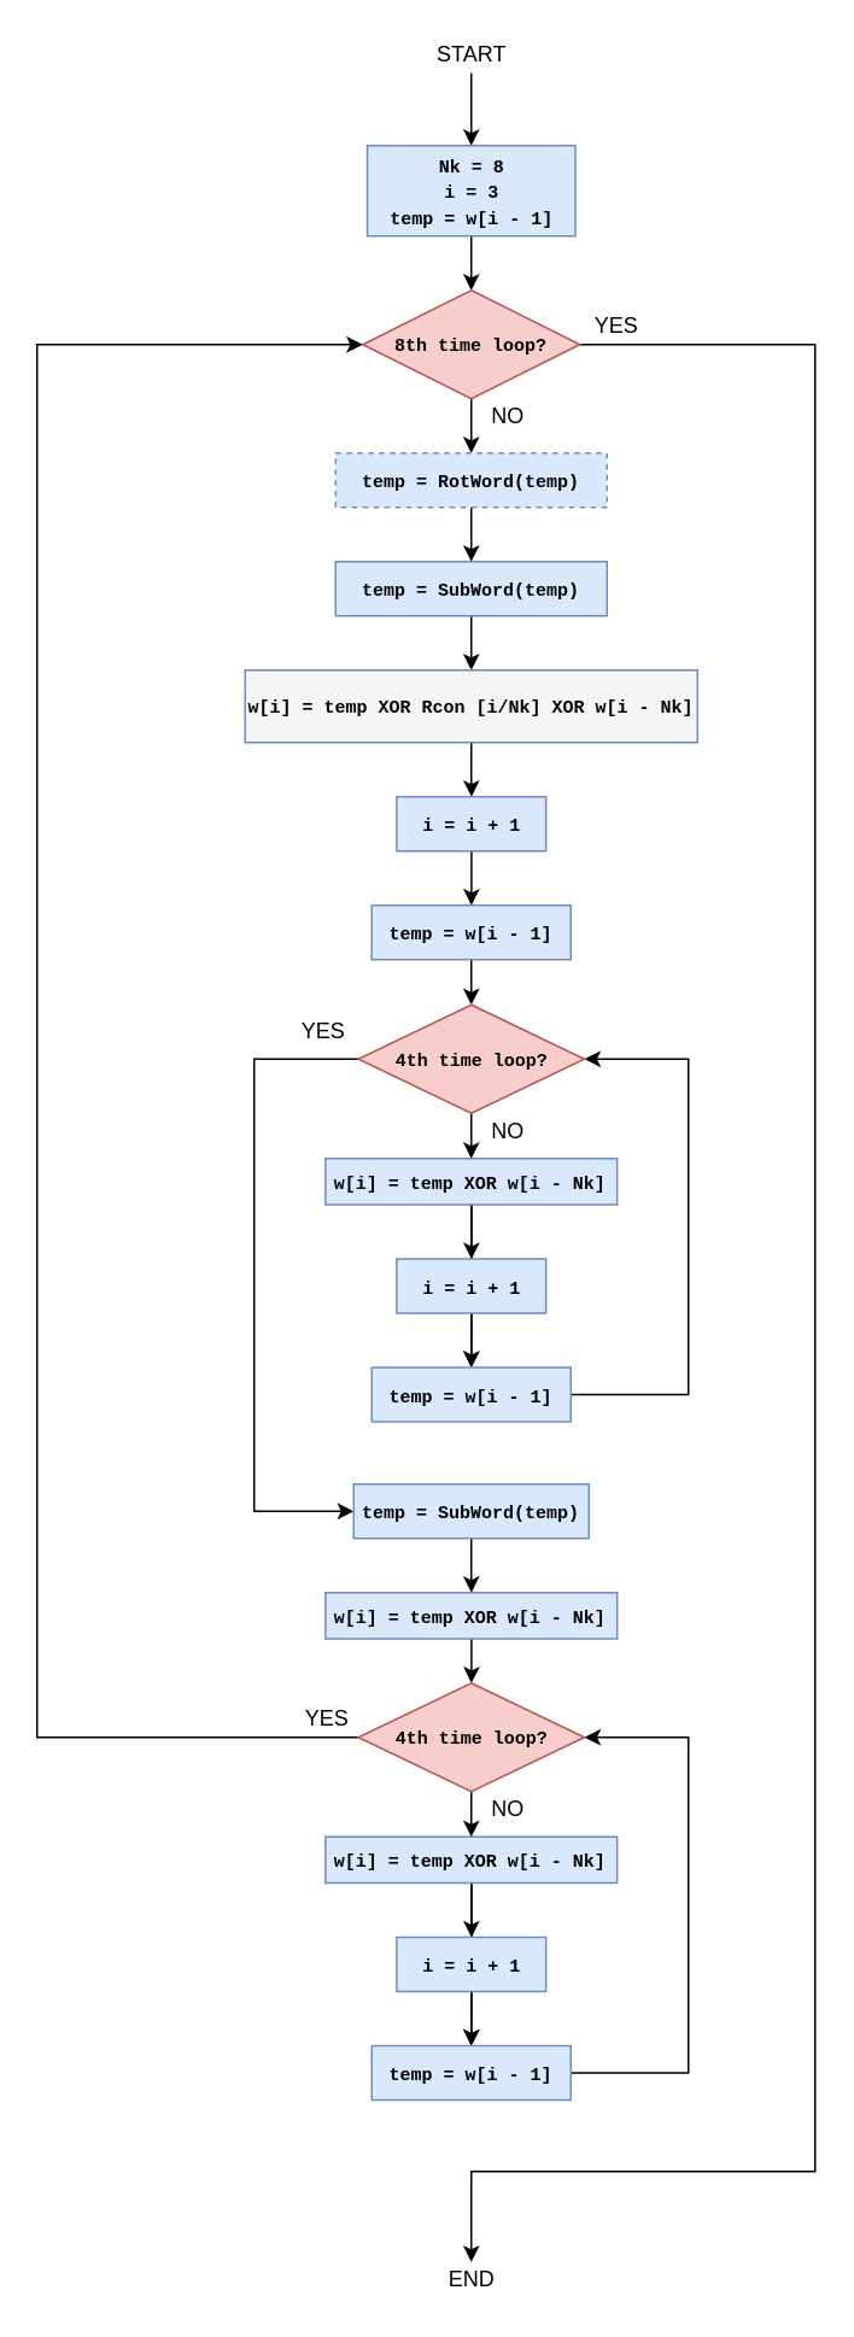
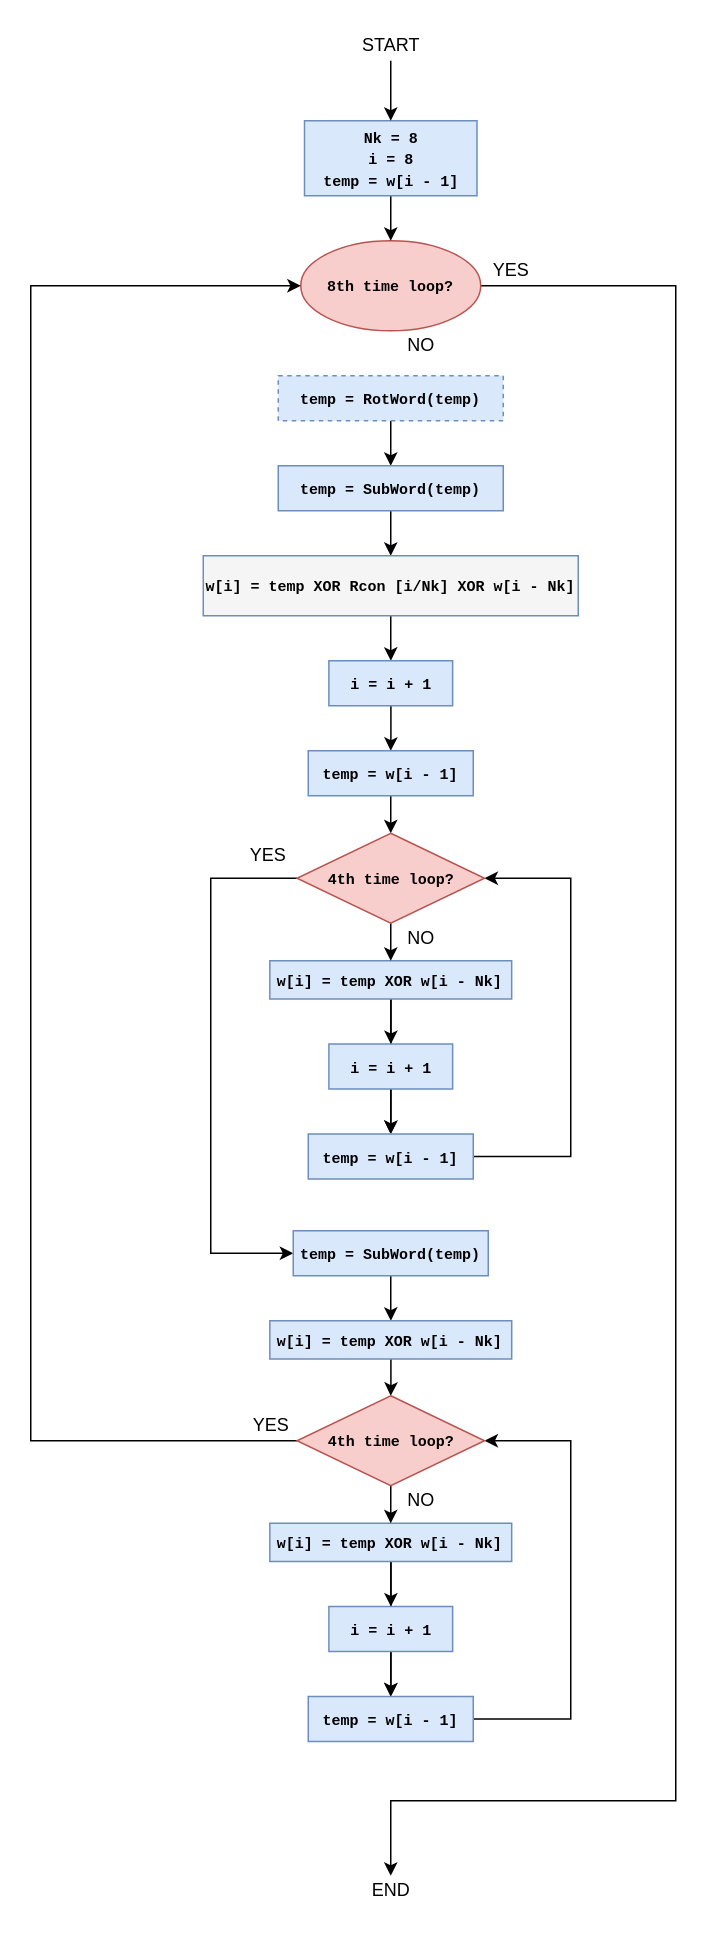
  <mxCell id="0" />
  <mxCell id="1" parent="0" />
- <mxCell id="2" value="" style="edgeStyle=orthogonalEdgeStyle;rounded=0;orthogonalLoop=1;jettySize=auto;html=1;" edge="1" parent="1" source="4" target="8"><mxGeometry relative="1" as="geometry" /></mxCell>
  <mxCell id="3" style="edgeStyle=orthogonalEdgeStyle;rounded=0;orthogonalLoop=1;jettySize=auto;html=1;exitX=1;exitY=0.5;exitDx=0;exitDy=0;" edge="1" parent="1" source="4"><mxGeometry relative="1" as="geometry"><mxPoint x="260" y="1250" as="targetPoint" /><Array as="points"><mxPoint x="450" y="190" /><mxPoint x="450" y="1200" /><mxPoint x="260" y="1200" /></Array></mxGeometry></mxCell>
- <mxCell id="4" value="&lt;font face=&quot;Courier New&quot; style=&quot;font-size: 10px&quot;&gt;&lt;b&gt;8th time loop?&lt;/b&gt;&lt;/font&gt;" style="rhombus;whiteSpace=wrap;html=1;fillColor=#f8cecc;strokeColor=#b85450;" vertex="1" parent="1"><mxGeometry x="200" y="160" width="120" height="60" as="geometry" /></mxCell>
+ <mxCell id="4" value="&lt;font face=&quot;Courier New&quot; style=&quot;font-size: 10px&quot;&gt;&lt;b&gt;8th time loop?&lt;/b&gt;&lt;/font&gt;" style="ellipse;whiteSpace=wrap;html=1;fillColor=#f8cecc;strokeColor=#b85450;" vertex="1" parent="1"><mxGeometry x="200" y="160" width="120" height="60" as="geometry" /></mxCell>
  <mxCell id="5" value="" style="edgeStyle=orthogonalEdgeStyle;rounded=0;orthogonalLoop=1;jettySize=auto;html=1;" edge="1" parent="1" source="6" target="4"><mxGeometry relative="1" as="geometry" /></mxCell>
- <mxCell id="6" value="&lt;font style=&quot;font-size: 10px ; line-height: 100%&quot; face=&quot;Courier New&quot;&gt;&lt;b&gt;Nk = 8&lt;br&gt;i = 3&lt;br&gt;temp = w[i - 1]&lt;/b&gt;&lt;/font&gt;" style="rounded=0;whiteSpace=wrap;html=1;fillColor=#dae8fc;strokeColor=#6c8ebf;" vertex="1" parent="1"><mxGeometry x="202.5" y="80" width="115" height="50" as="geometry" /></mxCell>
+ <mxCell id="6" value="&lt;font style=&quot;font-size: 10px ; line-height: 100%&quot; face=&quot;Courier New&quot;&gt;&lt;b&gt;Nk = 8&lt;br&gt;i = 8&lt;br&gt;temp = w[i - 1]&lt;/b&gt;&lt;/font&gt;" style="rounded=0;whiteSpace=wrap;html=1;fillColor=#dae8fc;strokeColor=#6c8ebf;" vertex="1" parent="1"><mxGeometry x="202.5" y="80" width="115" height="50" as="geometry" /></mxCell>
  <mxCell id="7" value="" style="edgeStyle=orthogonalEdgeStyle;rounded=0;orthogonalLoop=1;jettySize=auto;html=1;" edge="1" parent="1" source="8" target="10"><mxGeometry relative="1" as="geometry" /></mxCell>
  <mxCell id="8" value="&lt;font face=&quot;Courier New&quot; style=&quot;font-size: 10px&quot;&gt;&lt;b&gt;temp = RotWord(temp)&lt;/b&gt;&lt;/font&gt;" style="whiteSpace=wrap;html=1;fillColor=#dae8fc;strokeColor=#6c8ebf;dashed=1;" vertex="1" parent="1"><mxGeometry x="185.01" y="250" width="150" height="30" as="geometry" /></mxCell>
  <mxCell id="9" value="" style="edgeStyle=orthogonalEdgeStyle;rounded=0;orthogonalLoop=1;jettySize=auto;html=1;" edge="1" parent="1" source="10" target="12"><mxGeometry relative="1" as="geometry" /></mxCell>
  <mxCell id="10" value="&lt;font style=&quot;font-size: 10px&quot; face=&quot;Courier New&quot;&gt;&lt;b&gt;temp = SubWord(temp)&lt;/b&gt;&lt;/font&gt;" style="whiteSpace=wrap;html=1;fillColor=#dae8fc;strokeColor=#6c8ebf;" vertex="1" parent="1"><mxGeometry x="185" y="310" width="150" height="30" as="geometry" /></mxCell>
  <mxCell id="11" value="" style="edgeStyle=orthogonalEdgeStyle;rounded=0;orthogonalLoop=1;jettySize=auto;html=1;" edge="1" parent="1" source="12" target="14"><mxGeometry relative="1" as="geometry" /></mxCell>
  <mxCell id="12" value="&lt;font face=&quot;Courier New&quot; style=&quot;font-size: 10px&quot;&gt;&lt;b&gt;w[i] = temp XOR Rcon [i/Nk] XOR w[i - Nk]&lt;/b&gt;&lt;/font&gt;" style="whiteSpace=wrap;html=1;fillColor=#f5f5f5;strokeColor=#6c8ebf;" vertex="1" parent="1"><mxGeometry x="135.01" y="370" width="250" height="40" as="geometry" /></mxCell>
  <mxCell id="13" value="" style="edgeStyle=orthogonalEdgeStyle;rounded=0;orthogonalLoop=1;jettySize=auto;html=1;" edge="1" parent="1" source="14" target="16"><mxGeometry relative="1" as="geometry" /></mxCell>
  <mxCell id="14" value="&lt;font face=&quot;Courier New&quot; style=&quot;font-size: 10px&quot;&gt;&lt;b&gt;i = i + 1&lt;/b&gt;&lt;/font&gt;" style="whiteSpace=wrap;html=1;fillColor=#dae8fc;strokeColor=#6c8ebf;" vertex="1" parent="1"><mxGeometry x="218.75" y="440" width="82.5" height="30" as="geometry" /></mxCell>
  <mxCell id="15" value="" style="edgeStyle=orthogonalEdgeStyle;rounded=0;orthogonalLoop=1;jettySize=auto;html=1;" edge="1" parent="1" source="16" target="26"><mxGeometry relative="1" as="geometry" /></mxCell>
  <mxCell id="16" value="&lt;font face=&quot;Courier New&quot; style=&quot;font-size: 10px&quot;&gt;&lt;b&gt;temp = w[i - 1]&lt;/b&gt;&lt;/font&gt;" style="whiteSpace=wrap;html=1;fillColor=#dae8fc;strokeColor=#6c8ebf;" vertex="1" parent="1"><mxGeometry x="205" y="500" width="110" height="30" as="geometry" /></mxCell>
  <mxCell id="17" value="" style="edgeStyle=orthogonalEdgeStyle;rounded=0;orthogonalLoop=1;jettySize=auto;html=1;" edge="1" parent="1" source="19" target="21"><mxGeometry relative="1" as="geometry" /></mxCell>
  <mxCell id="18" value="" style="edgeStyle=orthogonalEdgeStyle;rounded=0;orthogonalLoop=1;jettySize=auto;html=1;" edge="1" parent="1" source="19" target="23"><mxGeometry relative="1" as="geometry" /></mxCell>
  <mxCell id="19" value="&lt;font face=&quot;Courier New&quot; style=&quot;font-size: 10px&quot;&gt;&lt;b&gt;w[i] = temp XOR w[i - Nk]&lt;/b&gt;&lt;/font&gt;" style="whiteSpace=wrap;html=1;fillColor=#dae8fc;strokeColor=#6c8ebf;" vertex="1" parent="1"><mxGeometry x="179.38" y="640" width="161.25" height="25.5" as="geometry" /></mxCell>
  <mxCell id="20" value="" style="edgeStyle=orthogonalEdgeStyle;rounded=0;orthogonalLoop=1;jettySize=auto;html=1;" edge="1" parent="1" source="21" target="23"><mxGeometry relative="1" as="geometry" /></mxCell>
  <mxCell id="21" value="&lt;font face=&quot;Courier New&quot; style=&quot;font-size: 10px&quot;&gt;&lt;b&gt;i = i + 1&lt;/b&gt;&lt;/font&gt;" style="whiteSpace=wrap;html=1;fillColor=#dae8fc;strokeColor=#6c8ebf;" vertex="1" parent="1"><mxGeometry x="218.76" y="695.5" width="82.5" height="30" as="geometry" /></mxCell>
  <mxCell id="22" style="edgeStyle=orthogonalEdgeStyle;rounded=0;orthogonalLoop=1;jettySize=auto;html=1;exitX=1;exitY=0.5;exitDx=0;exitDy=0;entryX=1;entryY=0.5;entryDx=0;entryDy=0;" edge="1" parent="1" source="23" target="26"><mxGeometry relative="1" as="geometry"><Array as="points"><mxPoint x="380" y="771" /><mxPoint x="380" y="585" /></Array></mxGeometry></mxCell>
  <mxCell id="23" value="&lt;font face=&quot;Courier New&quot; style=&quot;font-size: 10px&quot;&gt;&lt;b&gt;temp = w[i - 1]&lt;/b&gt;&lt;/font&gt;" style="whiteSpace=wrap;html=1;fillColor=#dae8fc;strokeColor=#6c8ebf;" vertex="1" parent="1"><mxGeometry x="205.01" y="755.5" width="110" height="30" as="geometry" /></mxCell>
  <mxCell id="24" style="edgeStyle=orthogonalEdgeStyle;rounded=0;orthogonalLoop=1;jettySize=auto;html=1;exitX=0.5;exitY=1;exitDx=0;exitDy=0;entryX=0.5;entryY=0;entryDx=0;entryDy=0;" edge="1" parent="1" source="26" target="19"><mxGeometry relative="1" as="geometry" /></mxCell>
  <mxCell id="25" style="edgeStyle=orthogonalEdgeStyle;rounded=0;orthogonalLoop=1;jettySize=auto;html=1;exitX=0;exitY=0.5;exitDx=0;exitDy=0;entryX=0;entryY=0.5;entryDx=0;entryDy=0;" edge="1" parent="1" source="26" target="28"><mxGeometry relative="1" as="geometry"><Array as="points"><mxPoint x="140" y="585" /><mxPoint x="140" y="835" /></Array></mxGeometry></mxCell>
  <mxCell id="26" value="&lt;font face=&quot;Courier New&quot; style=&quot;font-size: 10px&quot;&gt;&lt;b&gt;4th time loop?&lt;/b&gt;&lt;/font&gt;" style="rhombus;whiteSpace=wrap;html=1;fillColor=#f8cecc;strokeColor=#b85450;" vertex="1" parent="1"><mxGeometry x="197.51" y="555" width="125" height="60" as="geometry" /></mxCell>
  <mxCell id="27" value="" style="edgeStyle=orthogonalEdgeStyle;rounded=0;orthogonalLoop=1;jettySize=auto;html=1;" edge="1" parent="1" source="28" target="30"><mxGeometry relative="1" as="geometry" /></mxCell>
  <mxCell id="28" value="&lt;font style=&quot;font-size: 10px&quot; face=&quot;Courier New&quot;&gt;&lt;b&gt;temp = SubWord(temp)&lt;/b&gt;&lt;/font&gt;" style="rounded=0;whiteSpace=wrap;html=1;fillColor=#dae8fc;strokeColor=#6c8ebf;" vertex="1" parent="1"><mxGeometry x="195" y="820" width="130" height="30" as="geometry" /></mxCell>
  <mxCell id="29" value="" style="edgeStyle=orthogonalEdgeStyle;rounded=0;orthogonalLoop=1;jettySize=auto;html=1;" edge="1" parent="1" source="30" target="40"><mxGeometry relative="1" as="geometry" /></mxCell>
  <mxCell id="30" value="&lt;font face=&quot;Courier New&quot; style=&quot;font-size: 10px&quot;&gt;&lt;b&gt;w[i] = temp XOR w[i - Nk]&lt;/b&gt;&lt;/font&gt;" style="whiteSpace=wrap;html=1;fillColor=#dae8fc;strokeColor=#6c8ebf;" vertex="1" parent="1"><mxGeometry x="179.39" y="880" width="161.25" height="25.5" as="geometry" /></mxCell>
  <mxCell id="31" value="" style="edgeStyle=orthogonalEdgeStyle;rounded=0;orthogonalLoop=1;jettySize=auto;html=1;" edge="1" parent="1" source="33" target="35"><mxGeometry relative="1" as="geometry" /></mxCell>
  <mxCell id="32" value="" style="edgeStyle=orthogonalEdgeStyle;rounded=0;orthogonalLoop=1;jettySize=auto;html=1;" edge="1" parent="1" source="33" target="37"><mxGeometry relative="1" as="geometry" /></mxCell>
  <mxCell id="33" value="&lt;font face=&quot;Courier New&quot; style=&quot;font-size: 10px&quot;&gt;&lt;b&gt;w[i] = temp XOR w[i - Nk]&lt;/b&gt;&lt;/font&gt;" style="whiteSpace=wrap;html=1;fillColor=#dae8fc;strokeColor=#6c8ebf;" vertex="1" parent="1"><mxGeometry x="179.38" y="1015" width="161.25" height="25.5" as="geometry" /></mxCell>
  <mxCell id="34" value="" style="edgeStyle=orthogonalEdgeStyle;rounded=0;orthogonalLoop=1;jettySize=auto;html=1;" edge="1" parent="1" source="35" target="37"><mxGeometry relative="1" as="geometry" /></mxCell>
  <mxCell id="35" value="&lt;font face=&quot;Courier New&quot; style=&quot;font-size: 10px&quot;&gt;&lt;b&gt;i = i + 1&lt;/b&gt;&lt;/font&gt;" style="whiteSpace=wrap;html=1;fillColor=#dae8fc;strokeColor=#6c8ebf;" vertex="1" parent="1"><mxGeometry x="218.76" y="1070.5" width="82.5" height="30" as="geometry" /></mxCell>
  <mxCell id="36" style="edgeStyle=orthogonalEdgeStyle;rounded=0;orthogonalLoop=1;jettySize=auto;html=1;exitX=1;exitY=0.5;exitDx=0;exitDy=0;entryX=1;entryY=0.5;entryDx=0;entryDy=0;" edge="1" parent="1" source="37" target="40"><mxGeometry relative="1" as="geometry"><Array as="points"><mxPoint x="380" y="1146" /><mxPoint x="380" y="960" /></Array></mxGeometry></mxCell>
  <mxCell id="37" value="&lt;font face=&quot;Courier New&quot; style=&quot;font-size: 10px&quot;&gt;&lt;b&gt;temp = w[i - 1]&lt;/b&gt;&lt;/font&gt;" style="whiteSpace=wrap;html=1;fillColor=#dae8fc;strokeColor=#6c8ebf;" vertex="1" parent="1"><mxGeometry x="205.01" y="1130.5" width="110" height="30" as="geometry" /></mxCell>
  <mxCell id="38" style="edgeStyle=orthogonalEdgeStyle;rounded=0;orthogonalLoop=1;jettySize=auto;html=1;exitX=0.5;exitY=1;exitDx=0;exitDy=0;entryX=0.5;entryY=0;entryDx=0;entryDy=0;" edge="1" parent="1" source="40" target="33"><mxGeometry relative="1" as="geometry" /></mxCell>
  <mxCell id="39" style="edgeStyle=orthogonalEdgeStyle;rounded=0;orthogonalLoop=1;jettySize=auto;html=1;exitX=0;exitY=0.5;exitDx=0;exitDy=0;entryX=0;entryY=0.5;entryDx=0;entryDy=0;" edge="1" parent="1" source="40" target="4"><mxGeometry relative="1" as="geometry"><Array as="points"><mxPoint x="20" y="960" /><mxPoint x="20" y="190" /></Array></mxGeometry></mxCell>
  <mxCell id="40" value="&lt;font face=&quot;Courier New&quot; style=&quot;font-size: 10px&quot;&gt;&lt;b&gt;4th time loop?&lt;/b&gt;&lt;/font&gt;" style="rhombus;whiteSpace=wrap;html=1;fillColor=#f8cecc;strokeColor=#b85450;" vertex="1" parent="1"><mxGeometry x="197.51" y="930" width="125" height="60" as="geometry" /></mxCell>
  <mxCell id="41" value="NO" style="text;html=1;align=center;verticalAlign=middle;resizable=0;points=[];autosize=1;" vertex="1" parent="1"><mxGeometry x="265" y="220" width="30" height="20" as="geometry" /></mxCell>
  <mxCell id="42" value="YES" style="text;html=1;align=center;verticalAlign=middle;resizable=0;points=[];autosize=1;" vertex="1" parent="1"><mxGeometry x="320" y="170" width="40" height="20" as="geometry" /></mxCell>
  <mxCell id="43" value="" style="endArrow=classic;html=1;entryX=0.5;entryY=0;entryDx=0;entryDy=0;" edge="1" parent="1" target="6"><mxGeometry width="50" height="50" relative="1" as="geometry"><mxPoint x="260" y="40" as="sourcePoint" /><mxPoint x="190" y="100" as="targetPoint" /></mxGeometry></mxCell>
  <mxCell id="44" value="START" style="text;html=1;align=center;verticalAlign=middle;resizable=0;points=[];autosize=1;" vertex="1" parent="1"><mxGeometry x="235" y="20" width="50" height="20" as="geometry" /></mxCell>
  <mxCell id="45" value="END" style="text;html=1;align=center;verticalAlign=middle;resizable=0;points=[];autosize=1;" vertex="1" parent="1"><mxGeometry x="240" y="1250" width="40" height="20" as="geometry" /></mxCell>
  <mxCell id="46" value="NO" style="text;html=1;align=center;verticalAlign=middle;resizable=0;points=[];autosize=1;" vertex="1" parent="1"><mxGeometry x="265" y="990" width="30" height="20" as="geometry" /></mxCell>
  <mxCell id="47" value="YES" style="text;html=1;align=center;verticalAlign=middle;resizable=0;points=[];autosize=1;" vertex="1" parent="1"><mxGeometry x="160" y="940" width="40" height="20" as="geometry" /></mxCell>
  <mxCell id="48" value="NO" style="text;html=1;align=center;verticalAlign=middle;resizable=0;points=[];autosize=1;" vertex="1" parent="1"><mxGeometry x="265" y="615" width="30" height="20" as="geometry" /></mxCell>
  <mxCell id="49" value="YES" style="text;html=1;align=center;verticalAlign=middle;resizable=0;points=[];autosize=1;" vertex="1" parent="1"><mxGeometry x="157.51" y="560" width="40" height="20" as="geometry" /></mxCell>
